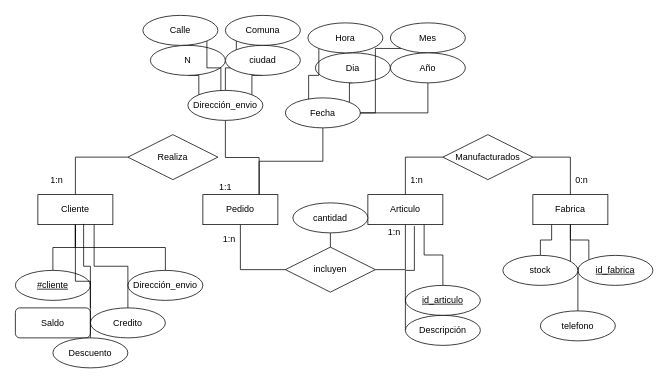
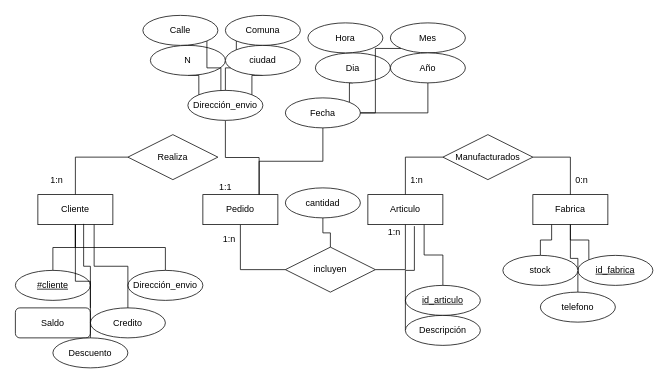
  <mxCell id="0" />
  <mxCell id="1" parent="0" />
  <mxCell id="2" style="edgeStyle=orthogonalEdgeStyle;rounded=0;orthogonalLoop=1;jettySize=auto;html=1;exitX=0.5;exitY=0;exitDx=0;exitDy=0;entryX=0;entryY=0.5;entryDx=0;entryDy=0;endArrow=none;endFill=0;" edge="1" parent="1" source="3" target="9"><mxGeometry relative="1" as="geometry" /></mxCell>
  <mxCell id="3" value="Cliente" style="whiteSpace=wrap;html=1;align=center;" vertex="1" parent="1"><mxGeometry x="50" y="259" width="100" height="40" as="geometry" /></mxCell>
  <mxCell id="4" style="edgeStyle=orthogonalEdgeStyle;rounded=0;orthogonalLoop=1;jettySize=auto;html=1;exitX=0.5;exitY=1;exitDx=0;exitDy=0;entryX=0;entryY=0.5;entryDx=0;entryDy=0;endArrow=none;endFill=0;" edge="1" parent="1" source="5" target="11"><mxGeometry relative="1" as="geometry" /></mxCell>
  <mxCell id="5" value="Pedido" style="whiteSpace=wrap;html=1;align=center;" vertex="1" parent="1"><mxGeometry x="270" y="259" width="100" height="40" as="geometry" /></mxCell>
  <mxCell id="6" style="edgeStyle=orthogonalEdgeStyle;rounded=0;orthogonalLoop=1;jettySize=auto;html=1;entryX=0;entryY=0.5;entryDx=0;entryDy=0;endArrow=none;endFill=0;" edge="1" parent="1" source="7" target="13"><mxGeometry relative="1" as="geometry" /></mxCell>
  <mxCell id="7" value="Articulo" style="whiteSpace=wrap;html=1;align=center;" vertex="1" parent="1"><mxGeometry x="490" y="259" width="100" height="40" as="geometry" /></mxCell>
  <mxCell id="8" value="Fabrica" style="whiteSpace=wrap;html=1;align=center;" vertex="1" parent="1"><mxGeometry x="710" y="259" width="100" height="40" as="geometry" /></mxCell>
  <mxCell id="9" value="Realiza" style="shape=rhombus;perimeter=rhombusPerimeter;whiteSpace=wrap;html=1;align=center;" vertex="1" parent="1"><mxGeometry x="170" y="179" width="120" height="60" as="geometry" /></mxCell>
  <mxCell id="10" style="edgeStyle=orthogonalEdgeStyle;rounded=0;orthogonalLoop=1;jettySize=auto;html=1;exitX=1;exitY=0.5;exitDx=0;exitDy=0;entryX=0.5;entryY=1;entryDx=0;entryDy=0;endArrow=none;endFill=0;" edge="1" parent="1" source="11" target="7"><mxGeometry relative="1" as="geometry" /></mxCell>
  <mxCell id="11" value="incluyen" style="shape=rhombus;perimeter=rhombusPerimeter;whiteSpace=wrap;html=1;align=center;" vertex="1" parent="1"><mxGeometry x="380" y="329" width="120" height="60" as="geometry" /></mxCell>
  <mxCell id="12" style="edgeStyle=orthogonalEdgeStyle;rounded=0;orthogonalLoop=1;jettySize=auto;html=1;exitX=1;exitY=0.5;exitDx=0;exitDy=0;entryX=0.5;entryY=0;entryDx=0;entryDy=0;endArrow=none;endFill=0;" edge="1" parent="1" source="13" target="8"><mxGeometry relative="1" as="geometry" /></mxCell>
  <mxCell id="13" value="Manufacturados" style="shape=rhombus;perimeter=rhombusPerimeter;whiteSpace=wrap;html=1;align=center;" vertex="1" parent="1"><mxGeometry x="590" y="179" width="120" height="60" as="geometry" /></mxCell>
  <mxCell id="14" style="edgeStyle=orthogonalEdgeStyle;rounded=0;orthogonalLoop=1;jettySize=auto;html=1;entryX=0.5;entryY=1;entryDx=0;entryDy=0;endArrow=none;endFill=0;" edge="1" parent="1" source="15" target="3"><mxGeometry relative="1" as="geometry" /></mxCell>
  <mxCell id="15" value="#cliente" style="ellipse;whiteSpace=wrap;html=1;align=center;fontStyle=4;" vertex="1" parent="1"><mxGeometry y="360" width="100" height="40" as="geometry" x="20" /></mxCell>
  <mxCell id="16" style="edgeStyle=orthogonalEdgeStyle;rounded=0;orthogonalLoop=1;jettySize=auto;html=1;exitX=0.5;exitY=0;exitDx=0;exitDy=0;endArrow=none;endFill=0;" edge="1" parent="1" source="17" target="3"><mxGeometry relative="1" as="geometry" /></mxCell>
  <mxCell id="17" value="Dirección_envio" style="ellipse;whiteSpace=wrap;html=1;align=center;" vertex="1" parent="1"><mxGeometry x="170" y="360" width="100" height="40" as="geometry" /></mxCell>
  <mxCell id="18" style="edgeStyle=orthogonalEdgeStyle;rounded=0;orthogonalLoop=1;jettySize=auto;html=1;exitX=1;exitY=0;exitDx=0;exitDy=0;entryX=0.61;entryY=0.975;entryDx=0;entryDy=0;entryPerimeter=0;endArrow=none;endFill=0;" edge="1" parent="1" source="19" target="3"><mxGeometry relative="1" as="geometry" /></mxCell>
  <mxCell id="19" value="Saldo" style="whiteSpace=wrap;html=1;align=center;rounded=1;" vertex="1" parent="1"><mxGeometry y="410" width="100" height="40" as="geometry" x="20" /></mxCell>
  <mxCell id="20" style="edgeStyle=orthogonalEdgeStyle;rounded=0;orthogonalLoop=1;jettySize=auto;html=1;exitX=0.5;exitY=0;exitDx=0;exitDy=0;entryX=0.75;entryY=1;entryDx=0;entryDy=0;endArrow=none;endFill=0;" edge="1" parent="1" source="21" target="3"><mxGeometry relative="1" as="geometry" /></mxCell>
  <mxCell id="21" value="Credito" style="ellipse;whiteSpace=wrap;html=1;align=center;" vertex="1" parent="1"><mxGeometry x="120" y="410" width="100" height="40" as="geometry" /></mxCell>
  <mxCell id="22" style="edgeStyle=orthogonalEdgeStyle;rounded=0;orthogonalLoop=1;jettySize=auto;html=1;exitX=0.5;exitY=0;exitDx=0;exitDy=0;endArrow=none;endFill=0;" edge="1" parent="1" source="23" target="3"><mxGeometry relative="1" as="geometry" /></mxCell>
  <mxCell id="23" value="Descuento" style="ellipse;whiteSpace=wrap;html=1;align=center;" vertex="1" parent="1"><mxGeometry x="70" y="450" width="100" height="40" as="geometry" /></mxCell>
  <mxCell id="24" style="edgeStyle=orthogonalEdgeStyle;rounded=0;orthogonalLoop=1;jettySize=auto;html=1;exitX=0.5;exitY=0;exitDx=0;exitDy=0;entryX=0.75;entryY=1;entryDx=0;entryDy=0;endArrow=none;endFill=0;" edge="1" parent="1" source="25" target="7"><mxGeometry relative="1" as="geometry" /></mxCell>
  <mxCell id="25" value="id_articulo" style="ellipse;whiteSpace=wrap;html=1;align=center;fontStyle=4;" vertex="1" parent="1"><mxGeometry x="540" y="380" width="100" height="40" as="geometry" /></mxCell>
  <mxCell id="26" style="edgeStyle=orthogonalEdgeStyle;rounded=0;orthogonalLoop=1;jettySize=auto;html=1;exitX=0;exitY=0.5;exitDx=0;exitDy=0;entryX=0.62;entryY=1.05;entryDx=0;entryDy=0;entryPerimeter=0;endArrow=none;endFill=0;" edge="1" parent="1" source="27" target="7"><mxGeometry relative="1" as="geometry"><Array as="points"><mxPoint x="540" y="360" /><mxPoint x="552" y="360" /></Array></mxGeometry></mxCell>
  <mxCell id="27" value="Descripción" style="ellipse;whiteSpace=wrap;html=1;align=center;" vertex="1" parent="1"><mxGeometry x="540" y="420" width="100" height="40" as="geometry" /></mxCell>
  <mxCell id="28" style="edgeStyle=orthogonalEdgeStyle;rounded=0;orthogonalLoop=1;jettySize=auto;html=1;exitX=0;exitY=0;exitDx=0;exitDy=0;endArrow=none;endFill=0;" edge="1" parent="1" source="29" target="8"><mxGeometry relative="1" as="geometry" /></mxCell>
  <mxCell id="29" value="id_fabrica" style="ellipse;whiteSpace=wrap;html=1;align=center;fontStyle=4;" vertex="1" parent="1"><mxGeometry x="770" y="340" width="100" height="40" as="geometry" /></mxCell>
  <mxCell id="30" style="edgeStyle=orthogonalEdgeStyle;rounded=0;orthogonalLoop=1;jettySize=auto;html=1;exitX=0.5;exitY=0;exitDx=0;exitDy=0;entryX=0.5;entryY=1;entryDx=0;entryDy=0;endArrow=none;endFill=0;" edge="1" parent="1" source="31" target="8"><mxGeometry relative="1" as="geometry" /></mxCell>
- <mxCell id="31" value="telefono" style="ellipse;whiteSpace=wrap;html=1;align=center;" vertex="1" parent="1"><mxGeometry x="720" y="414" width="100" height="40" as="geometry" /></mxCell>
+ <mxCell id="31" value="telefono" style="ellipse;whiteSpace=wrap;html=1;align=center;" vertex="1" parent="1"><mxGeometry x="720" y="389" width="100" height="40" as="geometry" /></mxCell>
  <mxCell id="32" style="edgeStyle=orthogonalEdgeStyle;rounded=0;orthogonalLoop=1;jettySize=auto;html=1;exitX=0.5;exitY=0;exitDx=0;exitDy=0;entryX=0.25;entryY=1;entryDx=0;entryDy=0;endArrow=none;endFill=0;" edge="1" parent="1" source="33" target="8"><mxGeometry relative="1" as="geometry" /></mxCell>
  <mxCell id="33" value="stock" style="ellipse;whiteSpace=wrap;html=1;align=center;" vertex="1" parent="1"><mxGeometry x="670" y="340" width="100" height="40" as="geometry" /></mxCell>
  <mxCell id="34" style="edgeStyle=orthogonalEdgeStyle;rounded=0;orthogonalLoop=1;jettySize=auto;html=1;exitX=0.5;exitY=1;exitDx=0;exitDy=0;entryX=0.75;entryY=0;entryDx=0;entryDy=0;endArrow=none;endFill=0;" edge="1" parent="1" source="35" target="5"><mxGeometry relative="1" as="geometry" /></mxCell>
  <mxCell id="35" value="Dirección_envio" style="ellipse;whiteSpace=wrap;html=1;align=center;" vertex="1" parent="1"><mxGeometry x="250" y="120" width="100" height="40" as="geometry" /></mxCell>
  <mxCell id="36" style="edgeStyle=orthogonalEdgeStyle;rounded=0;orthogonalLoop=1;jettySize=auto;html=1;exitX=0.5;exitY=1;exitDx=0;exitDy=0;entryX=0.75;entryY=0;entryDx=0;entryDy=0;endArrow=none;endFill=0;" edge="1" parent="1" source="37" target="5"><mxGeometry relative="1" as="geometry" /></mxCell>
  <mxCell id="37" value="Fecha" style="ellipse;whiteSpace=wrap;html=1;align=center;" vertex="1" parent="1"><mxGeometry x="380" y="130" width="100" height="40" as="geometry" /></mxCell>
  <mxCell id="38" style="edgeStyle=orthogonalEdgeStyle;rounded=0;orthogonalLoop=1;jettySize=auto;html=1;exitX=0.5;exitY=1;exitDx=0;exitDy=0;entryX=0.5;entryY=0;entryDx=0;entryDy=0;endArrow=none;endFill=0;" edge="1" parent="1" source="39" target="11"><mxGeometry relative="1" as="geometry" /></mxCell>
- <mxCell id="39" value="cantidad" style="ellipse;whiteSpace=wrap;html=1;align=center;" vertex="1" parent="1"><mxGeometry x="390" y="270" width="100" height="40" as="geometry" /></mxCell>
+ <mxCell id="39" value="cantidad" style="ellipse;whiteSpace=wrap;html=1;align=center;" vertex="1" parent="1"><mxGeometry x="380" y="250" width="100" height="40" as="geometry" /></mxCell>
  <mxCell id="40" style="edgeStyle=orthogonalEdgeStyle;rounded=0;orthogonalLoop=1;jettySize=auto;html=1;exitX=0.5;exitY=1;exitDx=0;exitDy=0;entryX=0;entryY=0;entryDx=0;entryDy=0;endArrow=none;endFill=0;" edge="1" parent="1" source="41" target="35"><mxGeometry relative="1" as="geometry" /></mxCell>
  <mxCell id="41" value="N" style="ellipse;whiteSpace=wrap;html=1;align=center;" vertex="1" parent="1"><mxGeometry x="200" y="60" width="100" height="40" as="geometry" /></mxCell>
  <mxCell id="42" style="edgeStyle=orthogonalEdgeStyle;rounded=0;orthogonalLoop=1;jettySize=auto;html=1;exitX=1;exitY=1;exitDx=0;exitDy=0;entryX=0.44;entryY=0;entryDx=0;entryDy=0;entryPerimeter=0;endArrow=none;endFill=0;" edge="1" parent="1" source="43" target="35"><mxGeometry relative="1" as="geometry" /></mxCell>
  <mxCell id="43" value="Calle" style="ellipse;whiteSpace=wrap;html=1;align=center;" vertex="1" parent="1"><mxGeometry x="190" y="20" width="100" height="40" as="geometry" /></mxCell>
  <mxCell id="44" style="edgeStyle=orthogonalEdgeStyle;rounded=0;orthogonalLoop=1;jettySize=auto;html=1;exitX=0;exitY=1;exitDx=0;exitDy=0;endArrow=none;endFill=0;entryX=0.5;entryY=0;entryDx=0;entryDy=0;" edge="1" parent="1" source="45" target="35"><mxGeometry relative="1" as="geometry"><mxPoint x="300" y="100" as="targetPoint" /></mxGeometry></mxCell>
  <mxCell id="45" value="Comuna" style="ellipse;whiteSpace=wrap;html=1;align=center;" vertex="1" parent="1"><mxGeometry x="300" y="20" width="100" height="40" as="geometry" /></mxCell>
  <mxCell id="46" style="edgeStyle=orthogonalEdgeStyle;rounded=0;orthogonalLoop=1;jettySize=auto;html=1;exitX=0.5;exitY=1;exitDx=0;exitDy=0;entryX=1;entryY=0;entryDx=0;entryDy=0;endArrow=none;endFill=0;" edge="1" parent="1" source="47" target="35"><mxGeometry relative="1" as="geometry" /></mxCell>
  <mxCell id="47" value="ciudad" style="ellipse;whiteSpace=wrap;html=1;align=center;" vertex="1" parent="1"><mxGeometry x="300" y="60" width="100" height="40" as="geometry" /></mxCell>
  <mxCell id="48" style="edgeStyle=orthogonalEdgeStyle;rounded=0;orthogonalLoop=1;jettySize=auto;html=1;exitX=0.5;exitY=1;exitDx=0;exitDy=0;entryX=1;entryY=0;entryDx=0;entryDy=0;endArrow=none;endFill=0;" edge="1" parent="1" source="49" target="37"><mxGeometry relative="1" as="geometry" /></mxCell>
  <mxCell id="49" value="Dia" style="ellipse;whiteSpace=wrap;html=1;align=center;" vertex="1" parent="1"><mxGeometry x="420" y="70" width="100" height="40" as="geometry" /></mxCell>
- <mxCell id="50" style="edgeStyle=orthogonalEdgeStyle;rounded=0;orthogonalLoop=1;jettySize=auto;html=1;exitX=0;exitY=1;exitDx=0;exitDy=0;entryX=0.31;entryY=0.05;entryDx=0;entryDy=0;entryPerimeter=0;endArrow=none;endFill=0;" edge="1" parent="1" source="51" target="37"><mxGeometry relative="1" as="geometry" /></mxCell>
  <mxCell id="51" value="Hora" style="ellipse;whiteSpace=wrap;html=1;align=center;" vertex="1" parent="1"><mxGeometry x="410" y="30" width="100" height="40" as="geometry" /></mxCell>
  <mxCell id="52" style="edgeStyle=orthogonalEdgeStyle;rounded=0;orthogonalLoop=1;jettySize=auto;html=1;exitX=0;exitY=1;exitDx=0;exitDy=0;entryX=1;entryY=0.5;entryDx=0;entryDy=0;endArrow=none;endFill=0;" edge="1" parent="1" source="53" target="37"><mxGeometry relative="1" as="geometry" /></mxCell>
  <mxCell id="53" value="Mes" style="ellipse;whiteSpace=wrap;html=1;align=center;" vertex="1" parent="1"><mxGeometry x="520" y="30" width="100" height="40" as="geometry" /></mxCell>
  <mxCell id="54" style="edgeStyle=orthogonalEdgeStyle;rounded=0;orthogonalLoop=1;jettySize=auto;html=1;exitX=0.5;exitY=1;exitDx=0;exitDy=0;entryX=1;entryY=0.5;entryDx=0;entryDy=0;endArrow=none;endFill=0;" edge="1" parent="1" source="55" target="37"><mxGeometry relative="1" as="geometry" /></mxCell>
  <mxCell id="55" value="Año" style="ellipse;whiteSpace=wrap;html=1;align=center;" vertex="1" parent="1"><mxGeometry x="520" y="70" width="100" height="40" as="geometry" /></mxCell>
  <mxCell id="56" value="1:n" style="text;html=1;resizable=0;autosize=1;align=center;verticalAlign=middle;points=[];fillColor=none;strokeColor=none;rounded=0;" vertex="1" parent="1"><mxGeometry x="60" y="230" width="30" height="20" as="geometry" /></mxCell>
  <mxCell id="57" value="1:1" style="text;html=1;resizable=0;autosize=1;align=center;verticalAlign=middle;points=[];fillColor=none;strokeColor=none;rounded=0;" vertex="1" parent="1"><mxGeometry x="285" y="239" width="30" height="20" as="geometry" /></mxCell>
  <mxCell id="58" value="1:n" style="text;html=1;resizable=0;autosize=1;align=center;verticalAlign=middle;points=[];fillColor=none;strokeColor=none;rounded=0;" vertex="1" parent="1"><mxGeometry x="290" y="309" width="30" height="20" as="geometry" /></mxCell>
  <mxCell id="59" value="1:n" style="text;html=1;resizable=0;autosize=1;align=center;verticalAlign=middle;points=[];fillColor=none;strokeColor=none;rounded=0;" vertex="1" parent="1"><mxGeometry x="510" y="299" width="30" height="20" as="geometry" /></mxCell>
  <mxCell id="60" value="1:n" style="text;html=1;resizable=0;autosize=1;align=center;verticalAlign=middle;points=[];fillColor=none;strokeColor=none;rounded=0;" vertex="1" parent="1"><mxGeometry x="540" y="230" width="30" height="20" as="geometry" /></mxCell>
  <mxCell id="61" value="0:n" style="text;html=1;resizable=0;autosize=1;align=center;verticalAlign=middle;points=[];fillColor=none;strokeColor=none;rounded=0;" vertex="1" parent="1"><mxGeometry x="760" y="230" width="30" height="20" as="geometry" /></mxCell>
